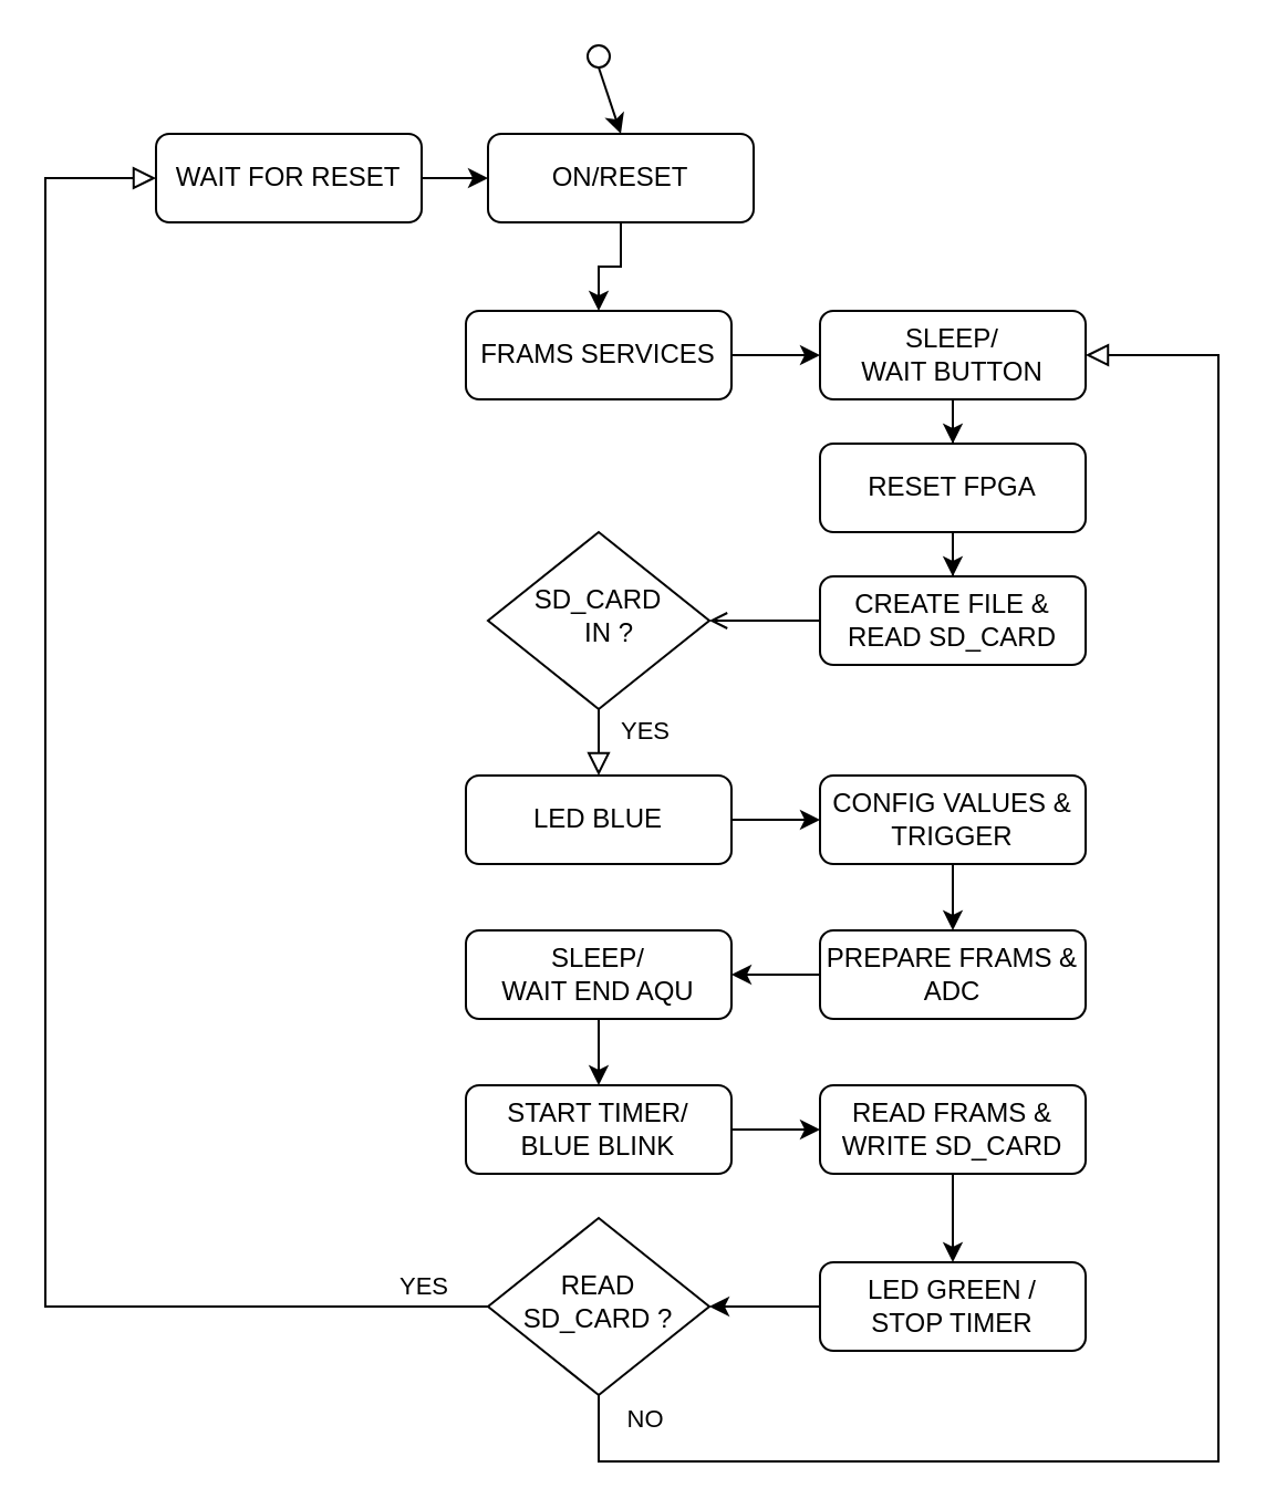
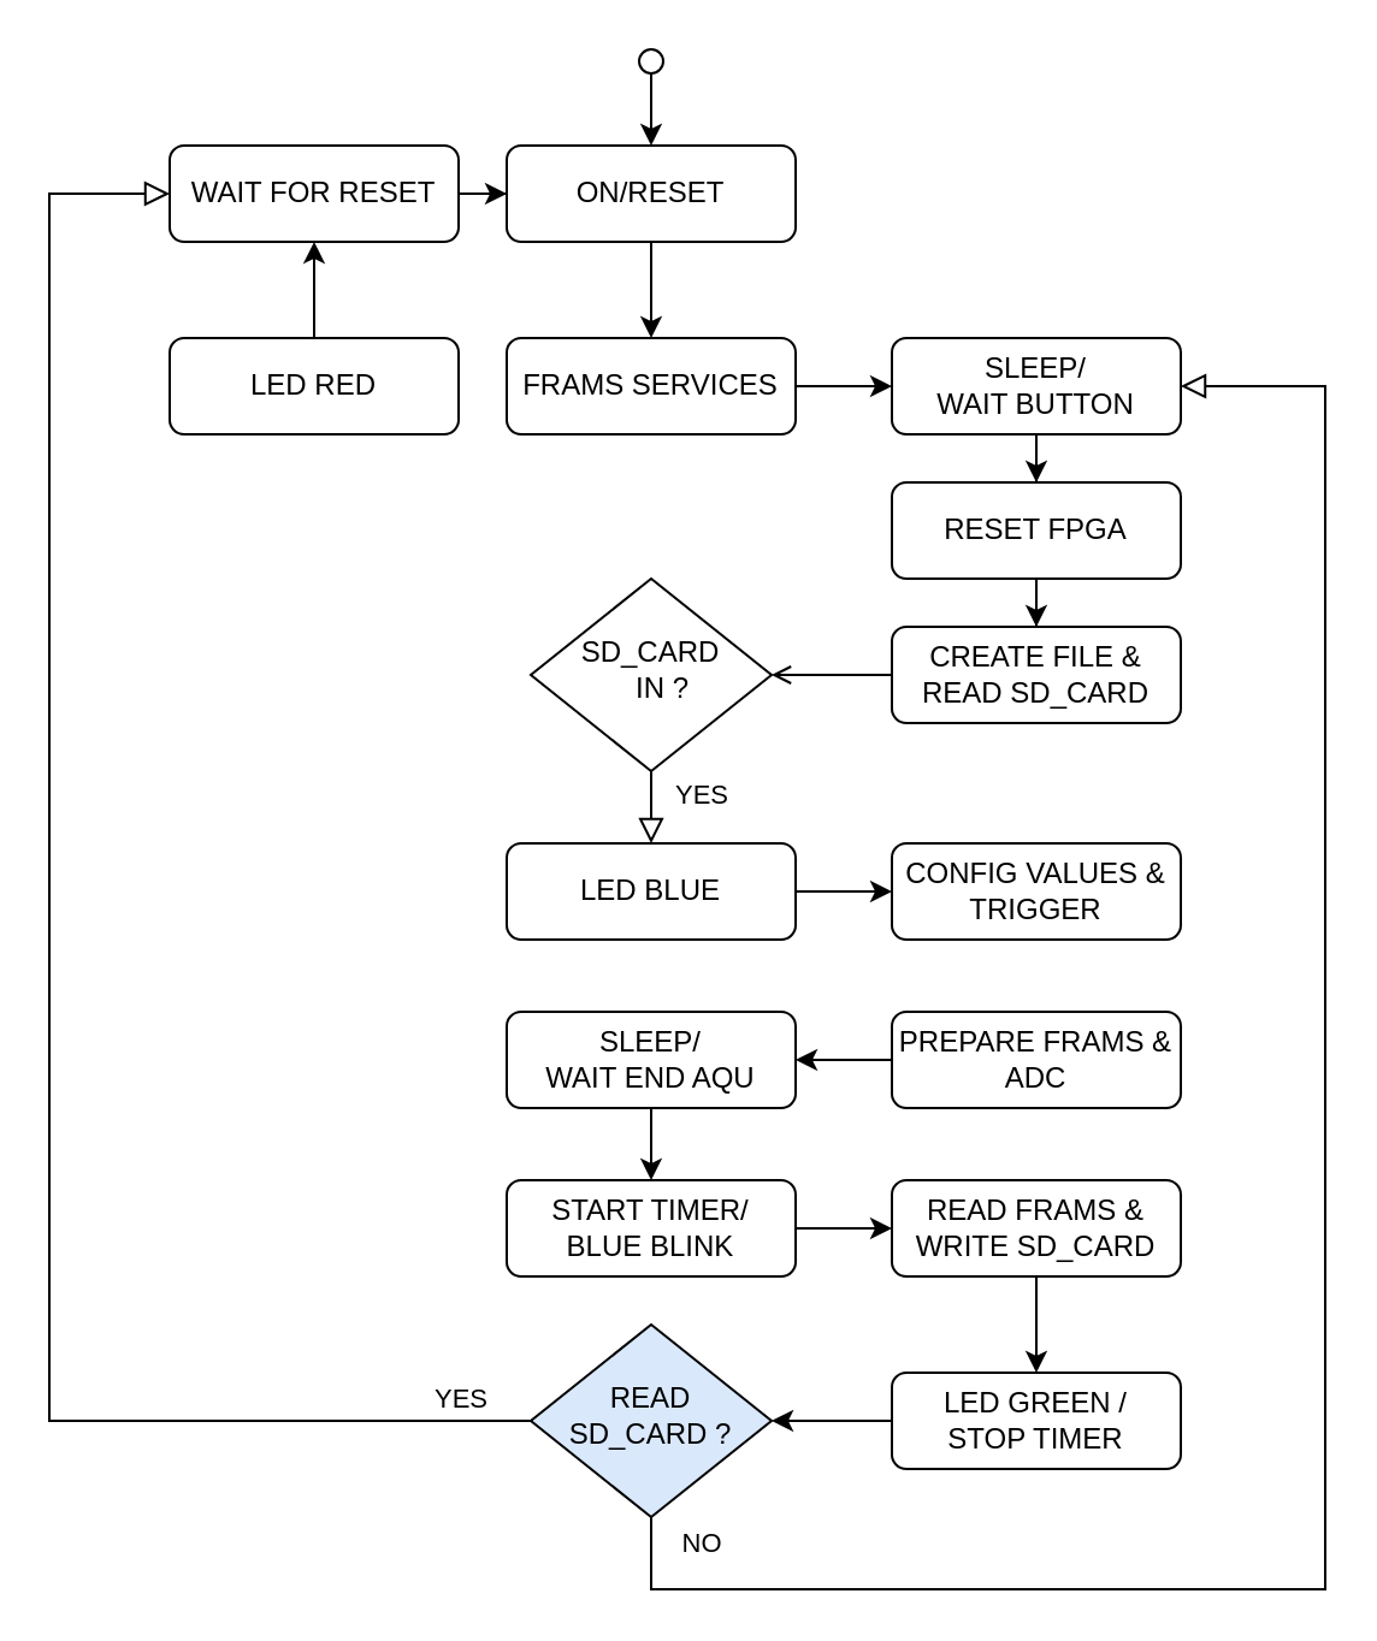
  <mxCell id="0" />
  <mxCell id="1" parent="0" />
  <mxCell id="2" value="" style="edgeStyle=orthogonalEdgeStyle;rounded=0;orthogonalLoop=1;jettySize=auto;html=1;" edge="1" parent="1" source="3" target="5"><mxGeometry relative="1" as="geometry" /></mxCell>
- <mxCell id="3" value="ON/RESET" style="rounded=1;whiteSpace=wrap;html=1;fontSize=12;glass=0;strokeWidth=1;shadow=0;" parent="1" vertex="1"><mxGeometry x="220" y="60" width="120" height="40" as="geometry" /></mxCell>
+ <mxCell id="3" value="ON/RESET" style="rounded=1;whiteSpace=wrap;html=1;fontSize=12;glass=0;strokeWidth=1;shadow=0;" parent="1" vertex="1"><mxGeometry x="210" y="60" width="120" height="40" as="geometry" /></mxCell>
  <mxCell id="4" value="" style="edgeStyle=orthogonalEdgeStyle;rounded=0;orthogonalLoop=1;jettySize=auto;html=1;" edge="1" parent="1" source="5" target="9"><mxGeometry relative="1" as="geometry" /></mxCell>
  <mxCell id="5" value="FRAMS SERVICES" style="rounded=1;whiteSpace=wrap;html=1;fontSize=12;glass=0;strokeWidth=1;shadow=0;" parent="1" vertex="1"><mxGeometry x="210" y="140" width="120" height="40" as="geometry" /></mxCell>
  <mxCell id="6" value="" style="edgeStyle=orthogonalEdgeStyle;rounded=0;orthogonalLoop=1;jettySize=auto;html=1;" edge="1" parent="1" source="7" target="31"><mxGeometry relative="1" as="geometry" /></mxCell>
  <mxCell id="7" value="RESET FPGA" style="rounded=1;whiteSpace=wrap;html=1;fontSize=12;glass=0;strokeWidth=1;shadow=0;" parent="1" vertex="1"><mxGeometry x="370" y="200" width="120" height="40" as="geometry" /></mxCell>
  <mxCell id="8" value="" style="edgeStyle=orthogonalEdgeStyle;rounded=0;orthogonalLoop=1;jettySize=auto;html=1;" edge="1" parent="1" source="9" target="7"><mxGeometry relative="1" as="geometry" /></mxCell>
  <mxCell id="9" value="SLEEP/&lt;br&gt;WAIT BUTTON" style="rounded=1;whiteSpace=wrap;html=1;fontSize=12;glass=0;strokeWidth=1;shadow=0;" parent="1" vertex="1"><mxGeometry x="370" y="140" width="120" height="40" as="geometry" /></mxCell>
  <mxCell id="10" value="" style="edgeStyle=orthogonalEdgeStyle;rounded=0;orthogonalLoop=1;jettySize=auto;html=1;" edge="1" parent="1" source="11" target="17"><mxGeometry relative="1" as="geometry" /></mxCell>
  <mxCell id="11" value="LED BLUE" style="rounded=1;whiteSpace=wrap;html=1;fontSize=12;glass=0;strokeWidth=1;shadow=0;" vertex="1" parent="1"><mxGeometry x="210" y="350" width="120" height="40" as="geometry" /></mxCell>
  <mxCell id="12" value="" style="edgeStyle=orthogonalEdgeStyle;rounded=0;html=1;jettySize=auto;orthogonalLoop=1;fontSize=11;endArrow=block;endFill=0;endSize=8;strokeWidth=1;shadow=0;labelBackgroundColor=none;entryX=0.5;entryY=0;entryDx=0;entryDy=0;" edge="1" parent="1" source="32" target="11"><mxGeometry y="10" relative="1" as="geometry"><mxPoint as="offset" /><mxPoint x="270" y="300" as="sourcePoint" /><mxPoint x="280" y="340" as="targetPoint" /><Array as="points" /></mxGeometry></mxCell>
  <mxCell id="13" value="YES" style="edgeLabel;html=1;align=center;verticalAlign=middle;resizable=0;points=[];" vertex="1" connectable="0" parent="12"><mxGeometry x="-0.65" y="5" relative="1" as="geometry"><mxPoint x="15" as="offset" /></mxGeometry></mxCell>
  <mxCell id="14" value="" style="edgeStyle=orthogonalEdgeStyle;rounded=0;orthogonalLoop=1;jettySize=auto;html=1;" edge="1" parent="1" source="15" target="3"><mxGeometry relative="1" as="geometry" /></mxCell>
  <mxCell id="15" value="WAIT FOR RESET" style="rounded=1;whiteSpace=wrap;html=1;fontSize=12;glass=0;strokeWidth=1;shadow=0;" vertex="1" parent="1"><mxGeometry x="70" y="60" width="120" height="40" as="geometry" /></mxCell>
- <mxCell id="16" value="" style="edgeStyle=orthogonalEdgeStyle;rounded=0;orthogonalLoop=1;jettySize=auto;html=1;" edge="1" parent="1" source="17" target="21"><mxGeometry relative="1" as="geometry" /></mxCell>
  <mxCell id="17" value="CONFIG VALUES &amp;amp; TRIGGER" style="rounded=1;whiteSpace=wrap;html=1;fontSize=12;glass=0;strokeWidth=1;shadow=0;" vertex="1" parent="1"><mxGeometry x="370" y="350" width="120" height="40" as="geometry" /></mxCell>
+ <mxCell id="18" value="" style="edgeStyle=orthogonalEdgeStyle;rounded=0;orthogonalLoop=1;jettySize=auto;html=1;" edge="1" parent="1" source="19" target="15"><mxGeometry relative="1" as="geometry" /></mxCell>
+ <mxCell id="19" value="LED RED" style="rounded=1;whiteSpace=wrap;html=1;fontSize=12;glass=0;strokeWidth=1;shadow=0;" vertex="1" parent="1"><mxGeometry x="70" y="140" width="120" height="40" as="geometry" /></mxCell>
  <mxCell id="20" value="" style="edgeStyle=orthogonalEdgeStyle;rounded=0;orthogonalLoop=1;jettySize=auto;html=1;" edge="1" parent="1" source="21" target="23"><mxGeometry relative="1" as="geometry" /></mxCell>
  <mxCell id="21" value="PREPARE FRAMS &amp;amp; ADC" style="rounded=1;whiteSpace=wrap;html=1;fontSize=12;glass=0;strokeWidth=1;shadow=0;" vertex="1" parent="1"><mxGeometry x="370" y="420" width="120" height="40" as="geometry" /></mxCell>
  <mxCell id="22" value="" style="edgeStyle=orthogonalEdgeStyle;rounded=0;orthogonalLoop=1;jettySize=auto;html=1;" edge="1" parent="1" source="23" target="25"><mxGeometry relative="1" as="geometry" /></mxCell>
  <mxCell id="23" value="SLEEP/&lt;br&gt;WAIT END AQU" style="rounded=1;whiteSpace=wrap;html=1;fontSize=12;glass=0;strokeWidth=1;shadow=0;" vertex="1" parent="1"><mxGeometry x="210" y="420" width="120" height="40" as="geometry" /></mxCell>
  <mxCell id="24" value="" style="edgeStyle=orthogonalEdgeStyle;rounded=0;orthogonalLoop=1;jettySize=auto;html=1;" edge="1" parent="1" source="25" target="27"><mxGeometry relative="1" as="geometry" /></mxCell>
  <mxCell id="25" value="START TIMER/&lt;br&gt;BLUE BLINK" style="rounded=1;whiteSpace=wrap;html=1;fontSize=12;glass=0;strokeWidth=1;shadow=0;" vertex="1" parent="1"><mxGeometry x="210" y="490" width="120" height="40" as="geometry" /></mxCell>
  <mxCell id="26" value="" style="edgeStyle=orthogonalEdgeStyle;rounded=0;orthogonalLoop=1;jettySize=auto;html=1;" edge="1" parent="1" source="27" target="29"><mxGeometry relative="1" as="geometry" /></mxCell>
  <mxCell id="27" value="READ FRAMS &amp;amp; WRITE SD_CARD" style="rounded=1;whiteSpace=wrap;html=1;fontSize=12;glass=0;strokeWidth=1;shadow=0;" vertex="1" parent="1"><mxGeometry x="370" y="490" width="120" height="40" as="geometry" /></mxCell>
  <mxCell id="28" value="" style="edgeStyle=orthogonalEdgeStyle;rounded=0;orthogonalLoop=1;jettySize=auto;html=1;" edge="1" parent="1" source="29" target="33"><mxGeometry relative="1" as="geometry" /></mxCell>
  <mxCell id="29" value="LED GREEN /&lt;br&gt;STOP TIMER" style="rounded=1;whiteSpace=wrap;html=1;fontSize=12;glass=0;strokeWidth=1;shadow=0;" vertex="1" parent="1"><mxGeometry x="370" y="570" width="120" height="40" as="geometry" /></mxCell>
  <mxCell id="30" value="" style="edgeStyle=orthogonalEdgeStyle;rounded=0;orthogonalLoop=1;jettySize=auto;html=1;endArrow=open;" edge="1" parent="1" source="31" target="32"><mxGeometry relative="1" as="geometry" /></mxCell>
  <mxCell id="31" value="CREATE FILE &amp;amp; READ SD_CARD" style="rounded=1;whiteSpace=wrap;html=1;fontSize=12;glass=0;strokeWidth=1;shadow=0;" vertex="1" parent="1"><mxGeometry x="370" y="260" width="120" height="40" as="geometry" /></mxCell>
  <mxCell id="32" value="SD_CARD &lt;br&gt;&amp;nbsp; &amp;nbsp;IN ?" style="rhombus;whiteSpace=wrap;html=1;shadow=0;fontFamily=Helvetica;fontSize=12;align=center;strokeWidth=1;spacing=6;spacingTop=-4;" parent="1" vertex="1"><mxGeometry x="220" y="240" width="100" height="80" as="geometry" /></mxCell>
- <mxCell id="33" value="READ SD_CARD ?" style="rhombus;whiteSpace=wrap;html=1;shadow=0;fontFamily=Helvetica;fontSize=12;align=center;strokeWidth=1;spacing=6;spacingTop=-4;" vertex="1" parent="1"><mxGeometry x="220" y="550" width="100" height="80" as="geometry" /></mxCell>
+ <mxCell id="33" value="READ SD_CARD ?" style="rhombus;whiteSpace=wrap;html=1;shadow=0;fontFamily=Helvetica;fontSize=12;align=center;strokeWidth=1;spacing=6;spacingTop=-4;fillColor=#dae8fc;" vertex="1" parent="1"><mxGeometry x="220" y="550" width="100" height="80" as="geometry" /></mxCell>
  <mxCell id="34" value="" style="edgeStyle=orthogonalEdgeStyle;rounded=0;html=1;jettySize=auto;orthogonalLoop=1;fontSize=11;endArrow=block;endFill=0;endSize=8;strokeWidth=1;shadow=0;labelBackgroundColor=none;entryX=1;entryY=0.5;entryDx=0;entryDy=0;exitX=0.5;exitY=1;exitDx=0;exitDy=0;" edge="1" parent="1" source="33" target="9"><mxGeometry y="10" relative="1" as="geometry"><mxPoint as="offset" /><mxPoint x="550" y="645" as="sourcePoint" /><mxPoint x="540" y="60" as="targetPoint" /><Array as="points"><mxPoint x="270" y="660" /><mxPoint x="550" y="660" /><mxPoint x="550" y="160" /></Array></mxGeometry></mxCell>
  <mxCell id="35" value="NO" style="edgeLabel;html=1;align=center;verticalAlign=middle;resizable=0;points=[];" vertex="1" connectable="0" parent="34"><mxGeometry x="-0.707" y="-2" relative="1" as="geometry"><mxPoint x="-77" y="-22" as="offset" /></mxGeometry></mxCell>
  <mxCell id="36" value="" style="edgeStyle=orthogonalEdgeStyle;rounded=0;html=1;jettySize=auto;orthogonalLoop=1;fontSize=11;endArrow=block;endFill=0;endSize=8;strokeWidth=1;shadow=0;labelBackgroundColor=none;exitX=0;exitY=0.5;exitDx=0;exitDy=0;entryX=0;entryY=0.5;entryDx=0;entryDy=0;" edge="1" parent="1" source="33" target="15"><mxGeometry y="10" relative="1" as="geometry"><mxPoint as="offset" /><mxPoint x="190" y="600" as="sourcePoint" /><mxPoint x="40" y="90" as="targetPoint" /><Array as="points"><mxPoint x="20" y="590" /><mxPoint x="20" y="80" /></Array></mxGeometry></mxCell>
  <mxCell id="37" value="YES" style="edgeLabel;html=1;align=center;verticalAlign=middle;resizable=0;points=[];" vertex="1" connectable="0" parent="36"><mxGeometry x="-0.485" relative="1" as="geometry"><mxPoint x="166" y="-10" as="offset" /></mxGeometry></mxCell>
  <mxCell id="38" value="" style="ellipse;whiteSpace=wrap;html=1;aspect=fixed;" vertex="1" parent="1"><mxGeometry x="265" y="20" width="10" height="10" as="geometry" /></mxCell>
  <mxCell id="39" value="" style="endArrow=classic;html=1;rounded=0;exitX=0.5;exitY=1;exitDx=0;exitDy=0;entryX=0.5;entryY=0;entryDx=0;entryDy=0;" edge="1" parent="1" source="38" target="3"><mxGeometry width="50" height="50" relative="1" as="geometry"><mxPoint x="200" y="200" as="sourcePoint" /><mxPoint x="250" y="150" as="targetPoint" /></mxGeometry></mxCell>
